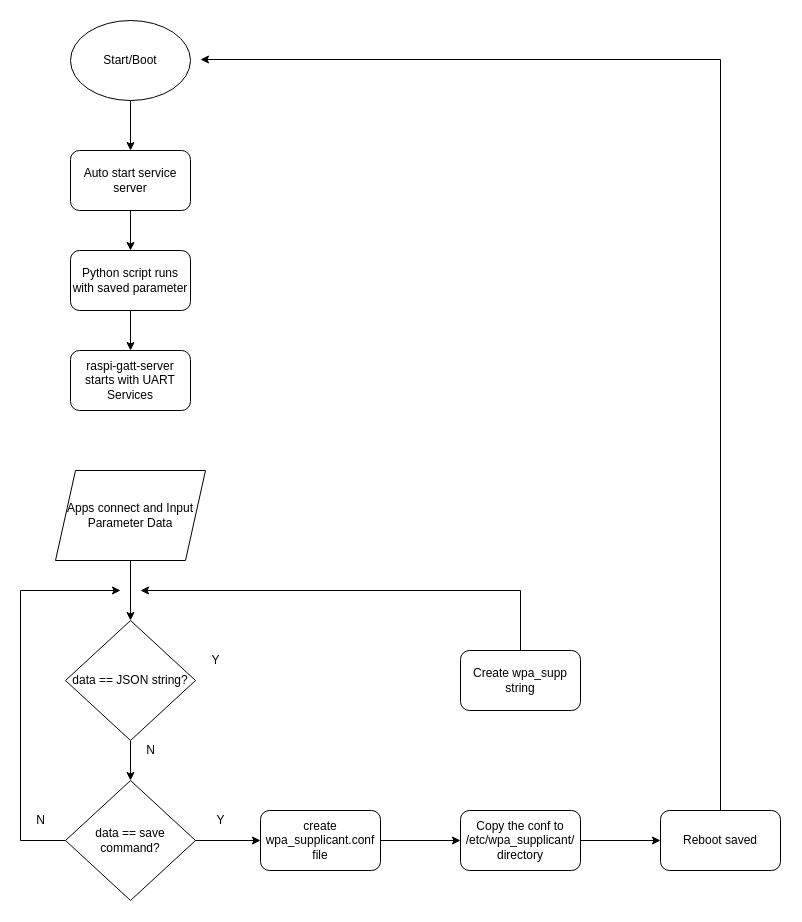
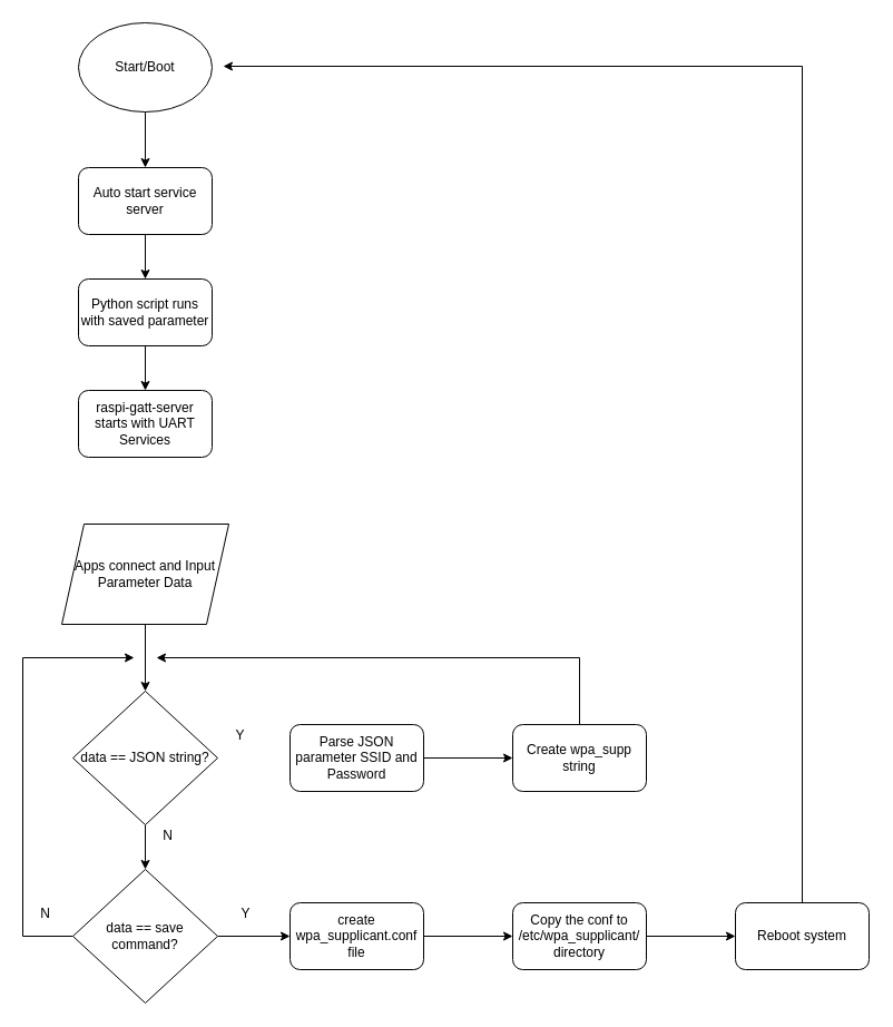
  <mxCell id="0" />
  <mxCell id="1" parent="0" />
  <mxCell id="2" style="edgeStyle=orthogonalEdgeStyle;rounded=0;orthogonalLoop=1;jettySize=auto;html=1;entryX=0.5;entryY=0;entryDx=0;entryDy=0;" edge="1" parent="1" source="3" target="5"><mxGeometry relative="1" as="geometry" /></mxCell>
  <mxCell id="3" value="Start/Boot" style="ellipse;whiteSpace=wrap;html=1;" vertex="1" parent="1"><mxGeometry x="70" y="20" width="120" height="80" as="geometry" /></mxCell>
  <mxCell id="4" style="edgeStyle=orthogonalEdgeStyle;rounded=0;orthogonalLoop=1;jettySize=auto;html=1;entryX=0.5;entryY=0;entryDx=0;entryDy=0;" edge="1" parent="1" source="5" target="7"><mxGeometry relative="1" as="geometry" /></mxCell>
  <mxCell id="5" value="Auto start service server " style="rounded=1;whiteSpace=wrap;html=1;" vertex="1" parent="1"><mxGeometry x="70" y="150" width="120" height="60" as="geometry" /></mxCell>
  <mxCell id="6" style="edgeStyle=orthogonalEdgeStyle;rounded=0;orthogonalLoop=1;jettySize=auto;html=1;entryX=0.5;entryY=0;entryDx=0;entryDy=0;" edge="1" parent="1" source="7" target="8"><mxGeometry relative="1" as="geometry" /></mxCell>
  <mxCell id="7" value="Python script runs with saved parameter" style="rounded=1;whiteSpace=wrap;html=1;" vertex="1" parent="1"><mxGeometry x="70" y="250" width="120" height="60" as="geometry" /></mxCell>
  <mxCell id="8" value="raspi-gatt-server starts with UART Services" style="rounded=1;whiteSpace=wrap;html=1;" vertex="1" parent="1"><mxGeometry x="70" y="350" width="120" height="60" as="geometry" /></mxCell>
  <mxCell id="9" value="" style="edgeStyle=orthogonalEdgeStyle;rounded=0;orthogonalLoop=1;jettySize=auto;html=1;" edge="1" parent="1" source="10" target="19"><mxGeometry relative="1" as="geometry" /></mxCell>
  <mxCell id="10" value="data == JSON string?" style="rhombus;whiteSpace=wrap;html=1;" vertex="1" parent="1"><mxGeometry x="65" y="620" width="130" height="120" as="geometry" /></mxCell>
  <mxCell id="11" value="" style="edgeStyle=orthogonalEdgeStyle;rounded=0;orthogonalLoop=1;jettySize=auto;html=1;" edge="1" parent="1" source="12" target="10"><mxGeometry relative="1" as="geometry" /></mxCell>
  <mxCell id="12" value="Apps connect and Input Parameter Data" style="shape=parallelogram;perimeter=parallelogramPerimeter;whiteSpace=wrap;html=1;fixedSize=1;" vertex="1" parent="1"><mxGeometry x="55" y="470" width="150" height="90" as="geometry" /></mxCell>
+ <mxCell id="13" value="" style="edgeStyle=orthogonalEdgeStyle;rounded=0;orthogonalLoop=1;jettySize=auto;html=1;" edge="1" parent="1" source="14" target="16"><mxGeometry relative="1" as="geometry" /></mxCell>
+ <mxCell id="14" value="Parse JSON parameter SSID and Password " style="rounded=1;whiteSpace=wrap;html=1;" vertex="1" parent="1"><mxGeometry x="260" y="650" width="120" height="60" as="geometry" /></mxCell>
  <mxCell id="15" style="edgeStyle=orthogonalEdgeStyle;rounded=0;orthogonalLoop=1;jettySize=auto;html=1;" edge="1" parent="1" source="16"><mxGeometry relative="1" as="geometry"><mxPoint x="140" y="590" as="targetPoint" /><Array as="points"><mxPoint x="520" y="590" /></Array></mxGeometry></mxCell>
  <mxCell id="16" value="Create wpa_supp string" style="whiteSpace=wrap;html=1;rounded=1;" vertex="1" parent="1"><mxGeometry x="460" y="650" width="120" height="60" as="geometry" /></mxCell>
  <mxCell id="17" value="" style="edgeStyle=orthogonalEdgeStyle;rounded=0;orthogonalLoop=1;jettySize=auto;html=1;" edge="1" parent="1" source="19" target="23"><mxGeometry relative="1" as="geometry" /></mxCell>
  <mxCell id="18" style="edgeStyle=orthogonalEdgeStyle;rounded=0;orthogonalLoop=1;jettySize=auto;html=1;" edge="1" parent="1" source="19"><mxGeometry relative="1" as="geometry"><mxPoint x="120" y="590" as="targetPoint" /><Array as="points"><mxPoint x="20" y="840" /><mxPoint x="20" y="590" /></Array></mxGeometry></mxCell>
  <mxCell id="19" value="data == save command?" style="rhombus;whiteSpace=wrap;html=1;" vertex="1" parent="1"><mxGeometry x="65" y="780" width="130" height="120" as="geometry" /></mxCell>
  <mxCell id="20" value="Y" style="text;html=1;align=center;verticalAlign=middle;resizable=0;points=[];autosize=1;" vertex="1" parent="1"><mxGeometry x="205" y="650" width="20" height="20" as="geometry" /></mxCell>
  <mxCell id="21" value="N" style="text;html=1;align=center;verticalAlign=middle;resizable=0;points=[];autosize=1;" vertex="1" parent="1"><mxGeometry x="140" y="740" width="20" height="20" as="geometry" /></mxCell>
  <mxCell id="22" value="" style="edgeStyle=orthogonalEdgeStyle;rounded=0;orthogonalLoop=1;jettySize=auto;html=1;" edge="1" parent="1" source="23" target="25"><mxGeometry relative="1" as="geometry" /></mxCell>
  <mxCell id="23" value="create wpa_supplicant.conf file" style="rounded=1;whiteSpace=wrap;html=1;" vertex="1" parent="1"><mxGeometry x="260" y="810" width="120" height="60" as="geometry" /></mxCell>
  <mxCell id="24" value="" style="edgeStyle=orthogonalEdgeStyle;rounded=0;orthogonalLoop=1;jettySize=auto;html=1;" edge="1" parent="1" source="25" target="27"><mxGeometry relative="1" as="geometry" /></mxCell>
  <mxCell id="25" value="Copy the conf to /etc/wpa_supplicant/ directory" style="rounded=1;whiteSpace=wrap;html=1;" vertex="1" parent="1"><mxGeometry x="460" y="810" width="120" height="60" as="geometry" /></mxCell>
  <mxCell id="26" style="edgeStyle=orthogonalEdgeStyle;rounded=0;orthogonalLoop=1;jettySize=auto;html=1;" edge="1" parent="1" source="27"><mxGeometry relative="1" as="geometry"><mxPoint x="200" y="59" as="targetPoint" /><Array as="points"><mxPoint x="720" y="59" /></Array></mxGeometry></mxCell>
- <mxCell id="27" value="Reboot saved" style="whiteSpace=wrap;html=1;rounded=1;" vertex="1" parent="1"><mxGeometry x="660" y="810" width="120" height="60" as="geometry" /></mxCell>
+ <mxCell id="27" value="Reboot system" style="whiteSpace=wrap;html=1;rounded=1;" vertex="1" parent="1"><mxGeometry x="660" y="810" width="120" height="60" as="geometry" /></mxCell>
  <mxCell id="28" value="Y" style="text;html=1;align=center;verticalAlign=middle;resizable=0;points=[];autosize=1;" vertex="1" parent="1"><mxGeometry x="210" y="810" width="20" height="20" as="geometry" /></mxCell>
  <mxCell id="29" value="N" style="text;html=1;align=center;verticalAlign=middle;resizable=0;points=[];autosize=1;" vertex="1" parent="1"><mxGeometry x="30" y="810" width="20" height="20" as="geometry" /></mxCell>
